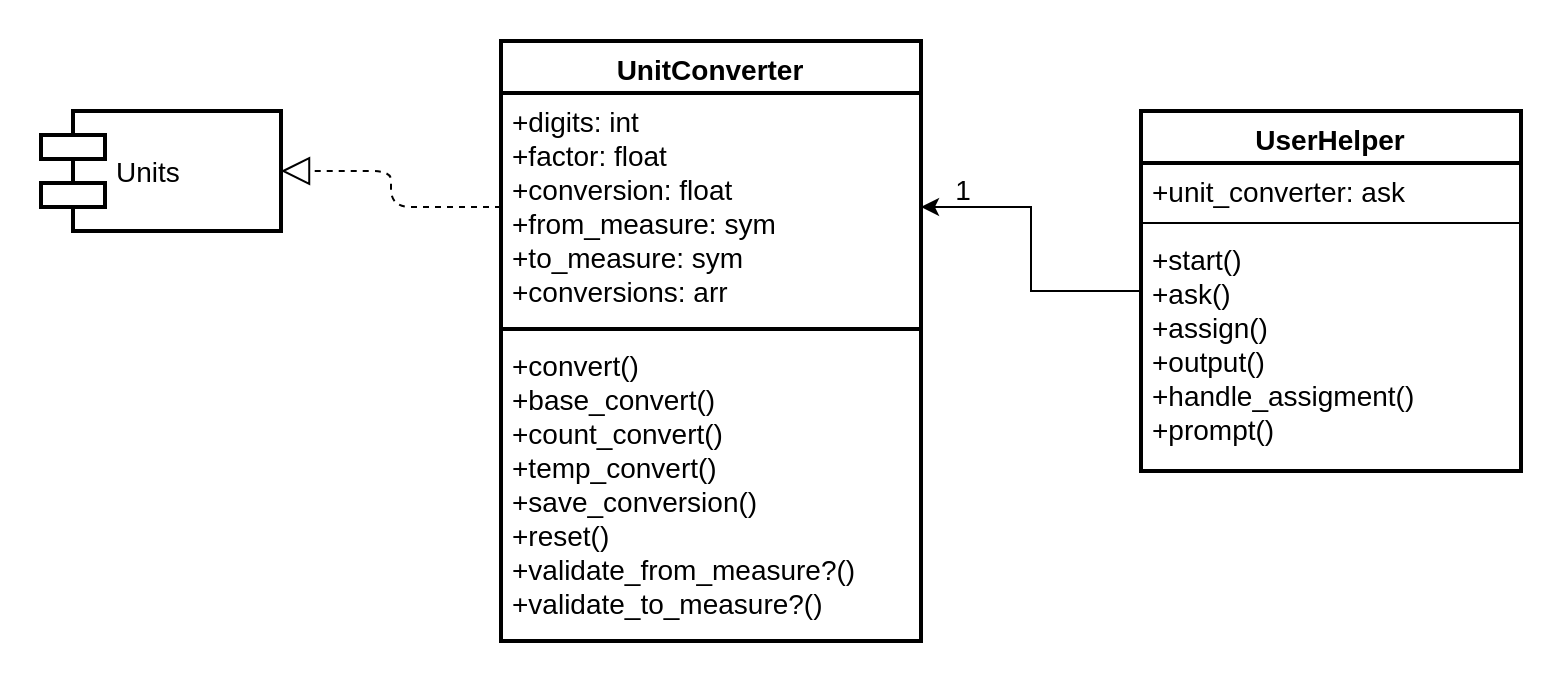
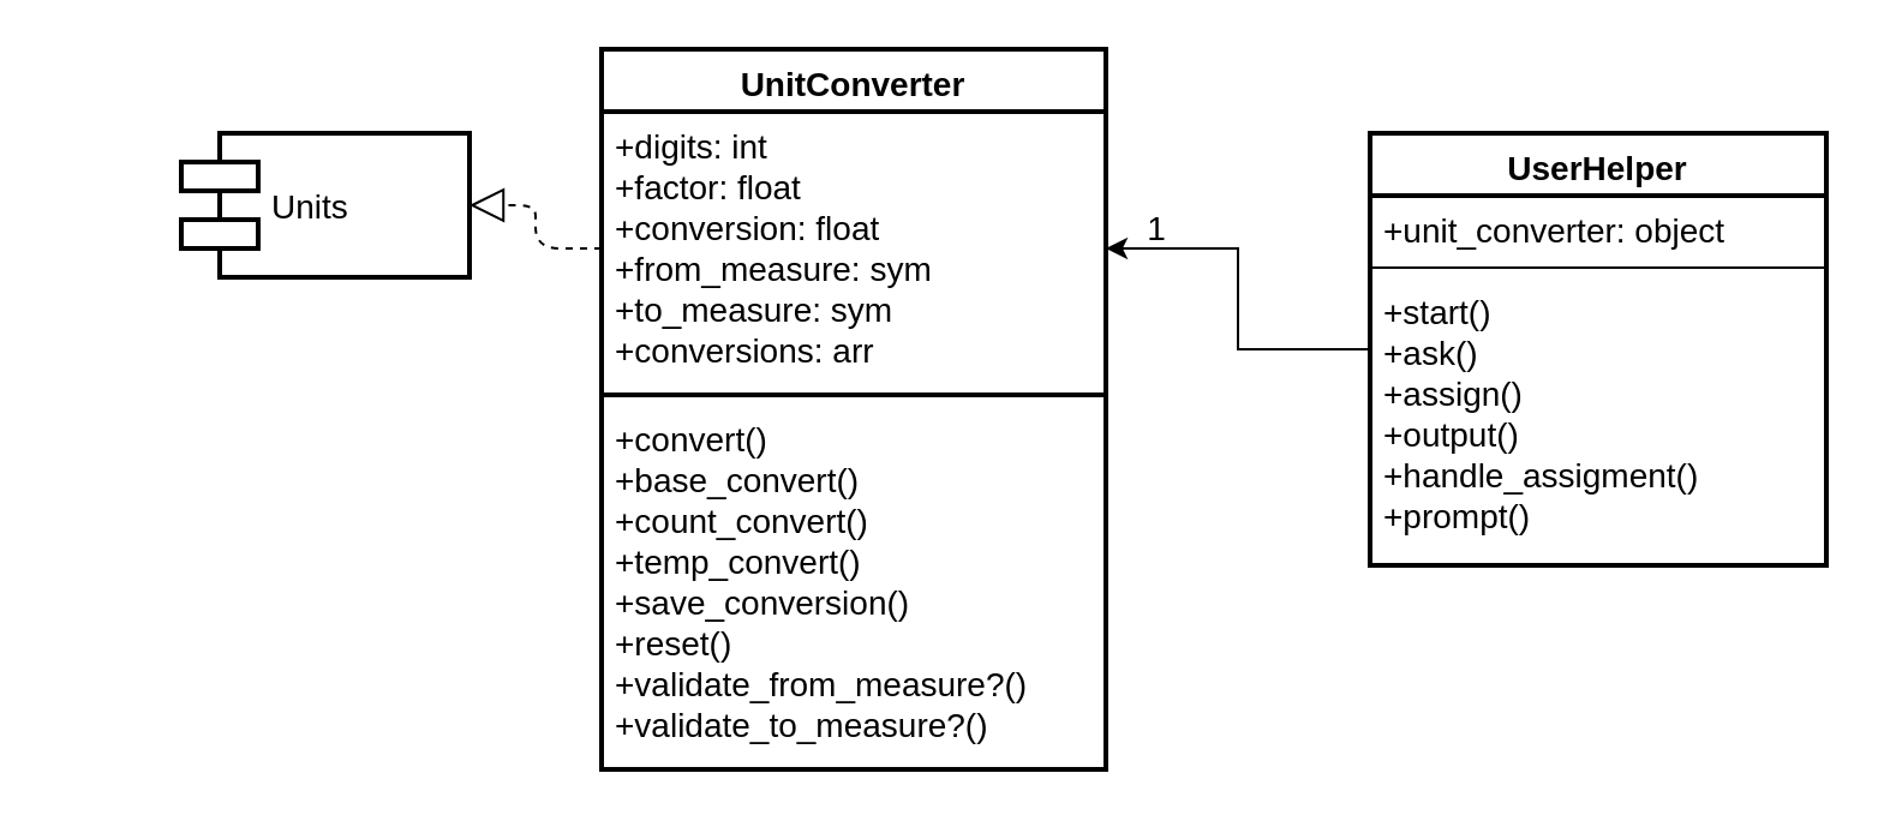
  <mxCell id="0" />
  <mxCell id="1" parent="0" />
  <mxCell id="2" value="UnitConverter" style="swimlane;fontStyle=1;align=center;verticalAlign=top;childLayout=stackLayout;horizontal=1;startSize=26;horizontalStack=0;resizeParent=1;resizeParentMax=0;resizeLast=0;collapsible=1;marginBottom=0;fontSize=14;fontFamily=Helvetica;strokeWidth=2;fillColor=none;" vertex="1" parent="1"><mxGeometry x="250" y="20" width="210" height="300" as="geometry" /></mxCell>
  <mxCell id="3" value="+digits: int&#10;+factor: float&#10;+conversion: float&#10;+from_measure: sym&#10;+to_measure: sym&#10;+conversions: arr" style="text;strokeColor=none;fillColor=none;align=left;verticalAlign=top;spacingLeft=4;spacingRight=4;overflow=hidden;rotatable=0;points=[[0,0.5],[1,0.5]];portConstraint=eastwest;fontSize=14;fontFamily=Helvetica;" vertex="1" parent="2"><mxGeometry y="26" width="210" height="114" as="geometry" /></mxCell>
  <mxCell id="4" value="" style="line;strokeWidth=2;fillColor=none;align=left;verticalAlign=middle;spacingTop=-1;spacingLeft=3;spacingRight=3;rotatable=0;labelPosition=right;points=[];portConstraint=eastwest;fontSize=14;fontFamily=Helvetica;" vertex="1" parent="2"><mxGeometry y="140" width="210" height="8" as="geometry" /></mxCell>
  <mxCell id="5" value="+convert()&#10;+base_convert()&#10;+count_convert()&#10;+temp_convert()&#10;+save_conversion()&#10;+reset()&#10;+validate_from_measure?()&#10;+validate_to_measure?()" style="text;strokeColor=none;fillColor=none;align=left;verticalAlign=top;spacingLeft=4;spacingRight=4;overflow=hidden;rotatable=0;points=[[0,0.5],[1,0.5]];portConstraint=eastwest;fontSize=14;fontFamily=Helvetica;" vertex="1" parent="2"><mxGeometry y="148" width="210" height="152" as="geometry" /></mxCell>
- <mxCell id="6" value="Units" style="shape=component;align=left;spacingLeft=36;fontSize=14;fontFamily=Helvetica;fillColor=none;strokeWidth=2;" vertex="1" parent="1"><mxGeometry x="20" y="55" width="120" height="60" as="geometry" /></mxCell>
+ <mxCell id="6" value="Units" style="shape=component;align=left;spacingLeft=36;fontSize=14;fontFamily=Helvetica;fillColor=none;strokeWidth=2;" vertex="1" parent="1"><mxGeometry x="75" y="55" width="120" height="60" as="geometry" /></mxCell>
  <mxCell id="7" style="edgeStyle=orthogonalEdgeStyle;rounded=0;orthogonalLoop=1;jettySize=auto;html=1;entryX=1;entryY=0.5;entryDx=0;entryDy=0;fontFamily=Helvetica;fontSize=14;" edge="1" parent="1" source="9" target="3"><mxGeometry relative="1" as="geometry" /></mxCell>
  <mxCell id="8" value="1" style="text;html=1;resizable=0;points=[];align=center;verticalAlign=middle;labelBackgroundColor=none;fontSize=14;fontFamily=Helvetica;" vertex="1" connectable="0" parent="7"><mxGeometry x="-0.276" y="-6" relative="1" as="geometry"><mxPoint x="-41" y="-51" as="offset" /></mxGeometry></mxCell>
  <mxCell id="9" value="UserHelper" style="swimlane;fontStyle=1;align=center;verticalAlign=top;childLayout=stackLayout;horizontal=1;startSize=26;horizontalStack=0;resizeParent=1;resizeParentMax=0;resizeLast=0;collapsible=1;marginBottom=0;fontSize=14;fontFamily=Helvetica;strokeWidth=2;fillColor=none;" vertex="1" parent="1"><mxGeometry x="570" y="55" width="190" height="180" as="geometry" /></mxCell>
- <mxCell id="10" value="+unit_converter: ask" style="text;strokeColor=none;fillColor=none;align=left;verticalAlign=top;spacingLeft=4;spacingRight=4;overflow=hidden;rotatable=0;points=[[0,0.5],[1,0.5]];portConstraint=eastwest;fontSize=14;fontFamily=Helvetica;" vertex="1" parent="9"><mxGeometry y="26" width="190" height="26" as="geometry" /></mxCell>
+ <mxCell id="10" value="+unit_converter: object" style="text;strokeColor=none;fillColor=none;align=left;verticalAlign=top;spacingLeft=4;spacingRight=4;overflow=hidden;rotatable=0;points=[[0,0.5],[1,0.5]];portConstraint=eastwest;fontSize=14;fontFamily=Helvetica;" vertex="1" parent="9"><mxGeometry y="26" width="190" height="26" as="geometry" /></mxCell>
  <mxCell id="11" value="" style="line;strokeWidth=1;fillColor=none;align=left;verticalAlign=middle;spacingTop=-1;spacingLeft=3;spacingRight=3;rotatable=0;labelPosition=right;points=[];portConstraint=eastwest;fontSize=14;fontFamily=Helvetica;" vertex="1" parent="9"><mxGeometry y="52" width="190" height="8" as="geometry" /></mxCell>
  <mxCell id="12" value="+start()&#10;+ask()&#10;+assign()&#10;+output()&#10;+handle_assigment()&#10;+prompt()" style="text;strokeColor=none;fillColor=none;align=left;verticalAlign=top;spacingLeft=4;spacingRight=4;overflow=hidden;rotatable=0;points=[[0,0.5],[1,0.5]];portConstraint=eastwest;fontSize=14;fontFamily=Helvetica;" vertex="1" parent="9"><mxGeometry y="60" width="190" height="120" as="geometry" /></mxCell>
  <mxCell id="13" value="" style="endArrow=block;dashed=1;endFill=0;endSize=12;html=1;fontFamily=Helvetica;fontSize=14;exitX=0;exitY=0.5;exitDx=0;exitDy=0;entryX=1;entryY=0.5;entryDx=0;entryDy=0;edgeStyle=orthogonalEdgeStyle;elbow=vertical;" edge="1" parent="1" source="3" target="6"><mxGeometry width="160" relative="1" as="geometry"><mxPoint x="20" y="340" as="sourcePoint" /><mxPoint x="180" y="340" as="targetPoint" /></mxGeometry></mxCell>
